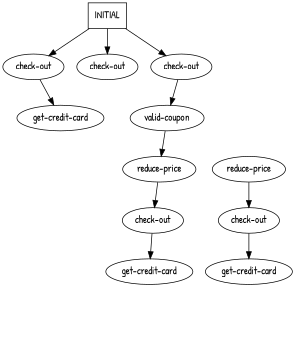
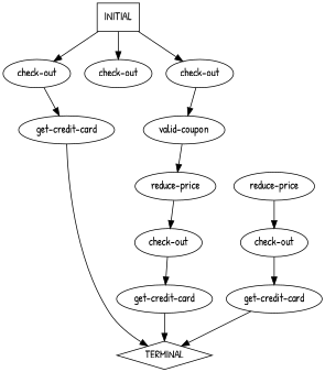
  digraph {
    fontname="Patrick Hand"
    node [fontname="Patrick Hand"]
    edge [fontname="Patrick Hand"]
    n1 [label="check-out"]
    n2 [label="get-credit-card"]
+   n3 [label=TERMINAL shape=diamond]
    n4 [label="check-out"]
    n5 [label="get-credit-card"]
    n6 [label="check-out"]
    n7 [label="get-credit-card"]
    n8 [label="check-out"]
    n9 [label="check-out"]
    n10 [label="valid-coupon"]
    n11 [label="reduce-price"]
    n12 [label="reduce-price"]
    n13 [label=INITIAL shape=box]
    n1 -> n2
+   n2 -> n3
    n4 -> n5
+   n5 -> n3
    n6 -> n7
+   n7 -> n3
    n9 -> n10
    n10 -> n11
    n11 -> n4
    n12 -> n6
    n13 -> n1
    n13 -> n8
    n13 -> n9
  }
